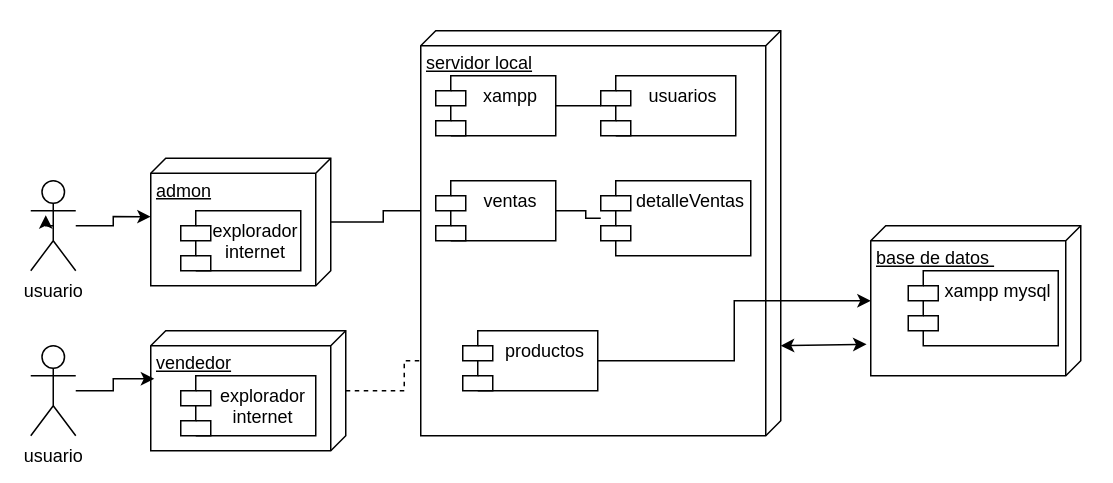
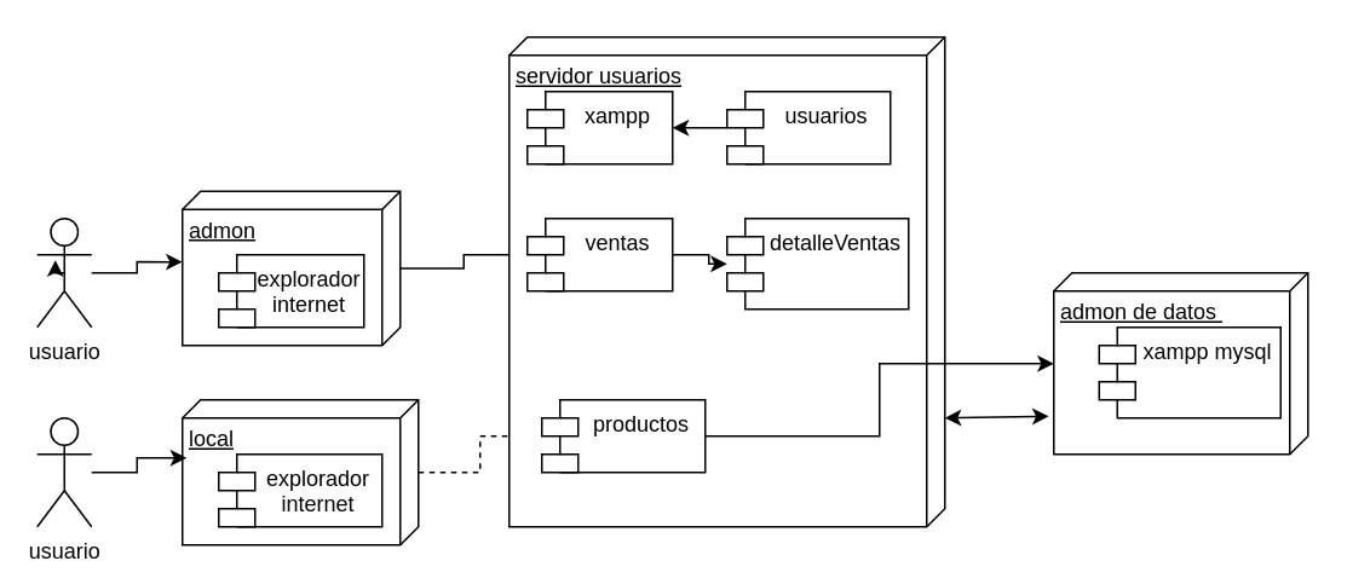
  <mxCell id="0" />
  <mxCell id="1" parent="0" />
  <mxCell id="2" value="" style="edgeStyle=orthogonalEdgeStyle;rounded=0;orthogonalLoop=1;jettySize=auto;html=1;endArrow=none;" parent="1" source="3" target="18" edge="1"><mxGeometry relative="1" as="geometry" /></mxCell>
  <mxCell id="3" value="admon" style="verticalAlign=top;align=left;spacingTop=8;spacingLeft=2;spacingRight=12;shape=cube;size=10;direction=south;fontStyle=4;html=1;whiteSpace=wrap;" parent="1" vertex="1"><mxGeometry x="100" y="105" width="120" height="85" as="geometry" /></mxCell>
  <mxCell id="4" value="explorador internet" style="shape=module;align=left;spacingLeft=20;align=center;verticalAlign=top;whiteSpace=wrap;html=1;" parent="1" vertex="1"><mxGeometry x="120" y="140" width="80" height="40" as="geometry" /></mxCell>
  <mxCell id="5" value="usuario" style="shape=umlActor;verticalLabelPosition=bottom;verticalAlign=top;html=1;" parent="1" vertex="1"><mxGeometry x="20" y="120" width="30" height="60" as="geometry" /></mxCell>
  <mxCell id="6" style="edgeStyle=orthogonalEdgeStyle;rounded=0;orthogonalLoop=1;jettySize=auto;html=1;entryX=0.458;entryY=1;entryDx=0;entryDy=0;entryPerimeter=0;" parent="1" source="5" target="3" edge="1"><mxGeometry relative="1" as="geometry" /></mxCell>
  <mxCell id="7" value="" style="edgeStyle=orthogonalEdgeStyle;rounded=0;orthogonalLoop=1;jettySize=auto;html=1;dashed=1;" parent="1" source="8" target="22" edge="1"><mxGeometry relative="1" as="geometry" /></mxCell>
- <mxCell id="8" value="vendedor" style="verticalAlign=top;align=left;spacingTop=8;spacingLeft=2;spacingRight=12;shape=cube;size=10;direction=south;fontStyle=4;html=1;whiteSpace=wrap;" parent="1" vertex="1"><mxGeometry x="100" y="220" width="130" height="80" as="geometry" /></mxCell>
+ <mxCell id="8" value="local" style="verticalAlign=top;align=left;spacingTop=8;spacingLeft=2;spacingRight=12;shape=cube;size=10;direction=south;fontStyle=4;html=1;whiteSpace=wrap;" parent="1" vertex="1"><mxGeometry x="100" y="220" width="130" height="80" as="geometry" /></mxCell>
  <mxCell id="9" style="edgeStyle=orthogonalEdgeStyle;rounded=0;orthogonalLoop=1;jettySize=auto;html=1;exitX=0.5;exitY=0.5;exitDx=0;exitDy=0;exitPerimeter=0;entryX=0.333;entryY=0.383;entryDx=0;entryDy=0;entryPerimeter=0;" parent="1" source="5" target="5" edge="1"><mxGeometry relative="1" as="geometry" /></mxCell>
  <mxCell id="10" value="explorador internet" style="shape=module;align=left;spacingLeft=20;align=center;verticalAlign=top;whiteSpace=wrap;html=1;" parent="1" vertex="1"><mxGeometry x="120" y="250" width="90" height="40" as="geometry" /></mxCell>
  <mxCell id="11" value="usuario" style="shape=umlActor;verticalLabelPosition=bottom;verticalAlign=top;html=1;" parent="1" vertex="1"><mxGeometry x="20" y="230" width="30" height="60" as="geometry" /></mxCell>
  <mxCell id="12" style="edgeStyle=orthogonalEdgeStyle;rounded=0;orthogonalLoop=1;jettySize=auto;html=1;entryX=0.4;entryY=0.982;entryDx=0;entryDy=0;entryPerimeter=0;" parent="1" source="11" target="8" edge="1"><mxGeometry relative="1" as="geometry" /></mxCell>
- <mxCell id="13" value="servidor local" style="verticalAlign=top;align=left;spacingTop=8;spacingLeft=2;spacingRight=12;shape=cube;size=10;direction=south;fontStyle=4;html=1;whiteSpace=wrap;" parent="1" vertex="1"><mxGeometry x="280" y="20" width="240" height="270" as="geometry" /></mxCell>
- <mxCell id="14" value="" style="edgeStyle=orthogonalEdgeStyle;rounded=0;orthogonalLoop=1;jettySize=auto;html=1;endArrow=none;" parent="1" source="15" target="16" edge="1"><mxGeometry relative="1" as="geometry" /></mxCell>
+ <mxCell id="13" value="servidor usuarios" style="verticalAlign=top;align=left;spacingTop=8;spacingLeft=2;spacingRight=12;shape=cube;size=10;direction=south;fontStyle=4;html=1;whiteSpace=wrap;" parent="1" vertex="1"><mxGeometry x="280" y="20" width="240" height="270" as="geometry" /></mxCell>
+ <mxCell id="14" value="" style="edgeStyle=orthogonalEdgeStyle;rounded=0;orthogonalLoop=1;jettySize=auto;html=1;" parent="1" source="15" target="16" edge="1"><mxGeometry relative="1" as="geometry" /></mxCell>
  <mxCell id="15" value="usuarios" style="shape=module;align=left;spacingLeft=20;align=center;verticalAlign=top;whiteSpace=wrap;html=1;" parent="1" vertex="1"><mxGeometry x="400" y="50" width="90" height="40" as="geometry" /></mxCell>
  <mxCell id="16" value="xampp" style="shape=module;align=left;spacingLeft=20;align=center;verticalAlign=top;whiteSpace=wrap;html=1;" parent="1" vertex="1"><mxGeometry x="290" y="50" width="80" height="40" as="geometry" /></mxCell>
- <mxCell id="17" value="" style="edgeStyle=orthogonalEdgeStyle;rounded=0;orthogonalLoop=1;jettySize=auto;html=1;endArrow=none;" parent="1" source="18" target="23" edge="1"><mxGeometry relative="1" as="geometry" /></mxCell>
+ <mxCell id="17" value="" style="edgeStyle=orthogonalEdgeStyle;rounded=0;orthogonalLoop=1;jettySize=auto;html=1;" parent="1" source="18" target="23" edge="1"><mxGeometry relative="1" as="geometry" /></mxCell>
  <mxCell id="18" value="ventas" style="shape=module;align=left;spacingLeft=20;align=center;verticalAlign=top;whiteSpace=wrap;html=1;" parent="1" vertex="1"><mxGeometry x="290" y="120" width="80" height="40" as="geometry" /></mxCell>
- <mxCell id="19" value="base de datos&amp;nbsp;" style="verticalAlign=top;align=left;spacingTop=8;spacingLeft=2;spacingRight=12;shape=cube;size=10;direction=south;fontStyle=4;html=1;whiteSpace=wrap;" parent="1" vertex="1"><mxGeometry x="580" y="150" width="140" height="100" as="geometry" /></mxCell>
+ <mxCell id="19" value="admon de datos&amp;nbsp;" style="verticalAlign=top;align=left;spacingTop=8;spacingLeft=2;spacingRight=12;shape=cube;size=10;direction=south;fontStyle=4;html=1;whiteSpace=wrap;" parent="1" vertex="1"><mxGeometry x="580" y="150" width="140" height="100" as="geometry" /></mxCell>
  <mxCell id="20" value="xampp mysql" style="shape=module;align=left;spacingLeft=20;align=center;verticalAlign=top;whiteSpace=wrap;html=1;" parent="1" vertex="1"><mxGeometry x="605" y="180" width="100" height="50" as="geometry" /></mxCell>
  <mxCell id="21" style="edgeStyle=orthogonalEdgeStyle;rounded=0;orthogonalLoop=1;jettySize=auto;html=1;" edge="1" parent="1" source="22" target="19"><mxGeometry relative="1" as="geometry" /></mxCell>
- <mxCell id="22" value="productos" style="shape=module;align=left;spacingLeft=20;align=center;verticalAlign=top;whiteSpace=wrap;html=1;" parent="1" vertex="1"><mxGeometry x="308" y="220" width="90" height="40" as="geometry" /></mxCell>
+ <mxCell id="22" value="productos" style="shape=module;align=left;spacingLeft=20;align=center;verticalAlign=top;whiteSpace=wrap;html=1;" parent="1" vertex="1"><mxGeometry x="298" y="220" width="90" height="40" as="geometry" /></mxCell>
  <mxCell id="23" value="detalleVentas" style="shape=module;align=left;spacingLeft=20;align=center;verticalAlign=top;whiteSpace=wrap;html=1;" parent="1" vertex="1"><mxGeometry x="400" y="120" width="100" height="50" as="geometry" /></mxCell>
  <mxCell id="24" value="" style="endArrow=classic;startArrow=classic;html=1;rounded=0;entryX=0.79;entryY=1.02;entryDx=0;entryDy=0;entryPerimeter=0;" parent="1" target="19" edge="1"><mxGeometry width="50" height="50" relative="1" as="geometry"><mxPoint x="520" y="230" as="sourcePoint" /><mxPoint x="570" y="180" as="targetPoint" /></mxGeometry></mxCell>
